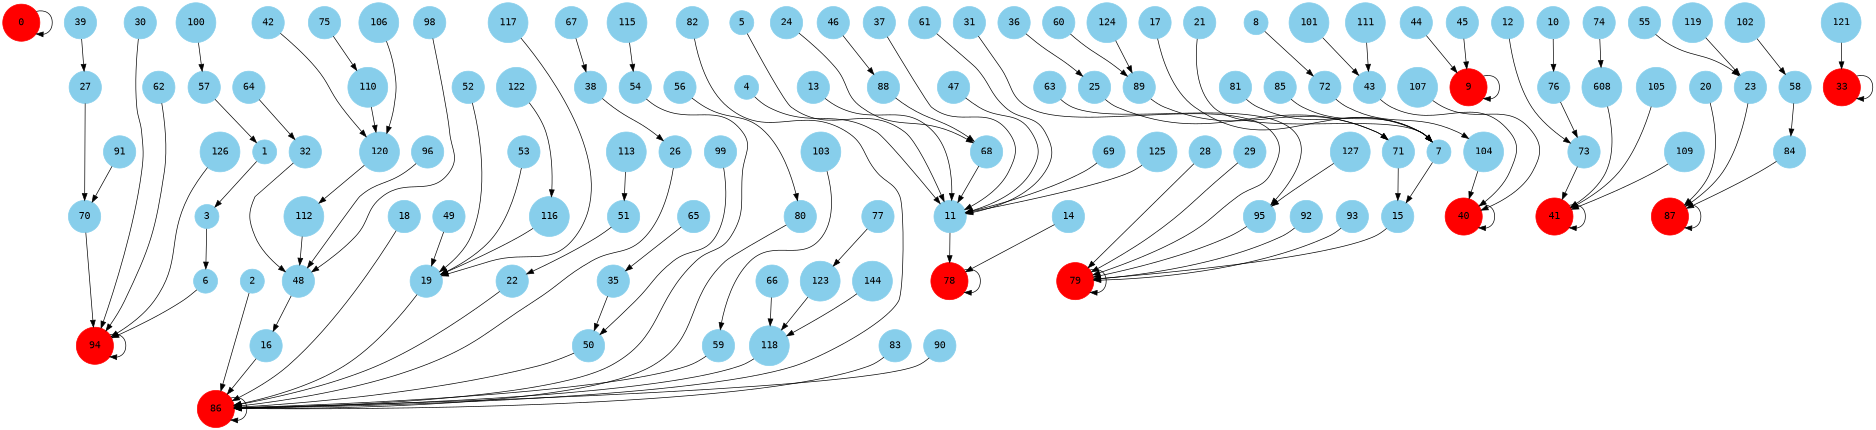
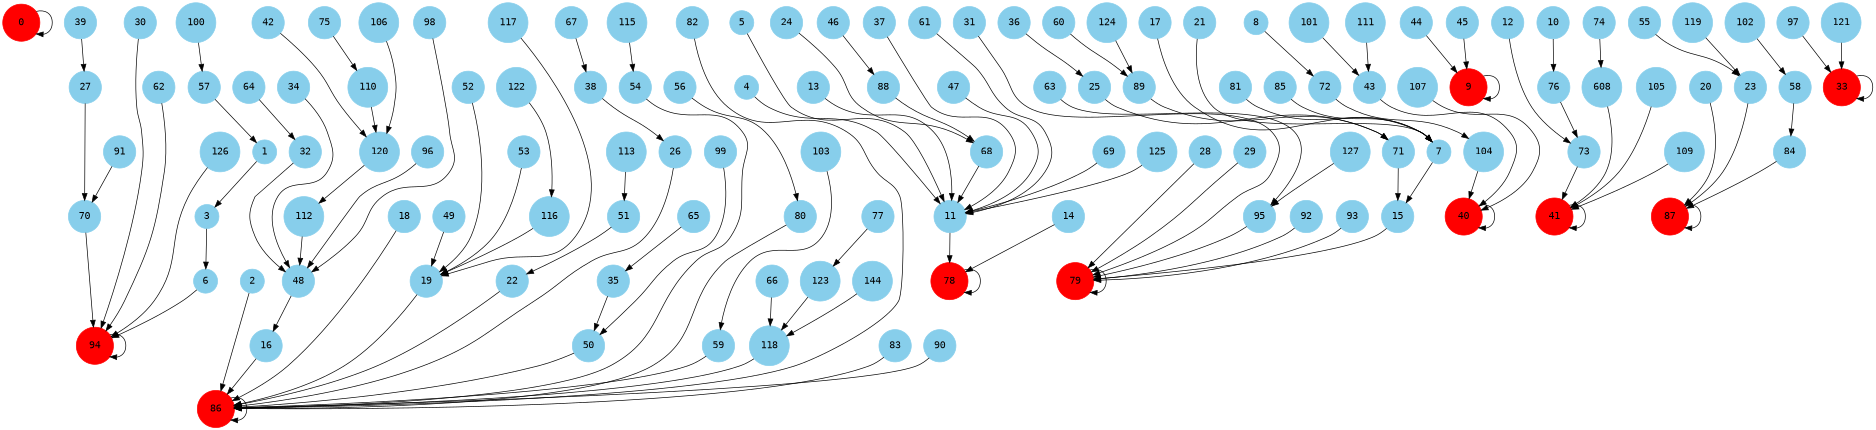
  digraph {
    fontname="DejaVu Sans Mono"
    node [color=skyblue fontname="DejaVu Sans Mono" shape=circle style=filled]
    edge [fontname="DejaVu Sans Mono" weight=0.25]
    n1 [color=red height=.5 label=0 width=.75]
    1 [height=.2 width=.2]
    3 [height=.2 width=.2]
    6 [height=.2 width=.2]
    n5 [color=red height=.5 label=94 width=.75]
    n6 [color=red height=.5 label=86 width=.75]
    2 [height=.2 width=.2]
    4 [height=.2 width=.2]
    11 [height=.2 width=.2]
    n10 [color=red height=.5 label=78 width=.75]
    5 [height=.2 width=.2]
    7 [height=.2 width=.2]
    15 [height=.2 width=.2]
    n14 [color=red height=.5 label=79 width=.75]
    8 [height=.2 width=.2]
    72 [height=.2 width=.2]
    104 [height=.2 width=.2]
    n18 [color=red height=.5 label=40 width=.75]
    n19 [color=red height=.5 label=9 width=.75]
    10 [height=.2 width=.2]
    76 [height=.2 width=.2]
    73 [height=.2 width=.2]
    n23 [color=red height=.5 label=41 width=.75]
    12 [height=.2 width=.2]
    13 [height=.2 width=.2]
    14 [height=.2 width=.2]
    16 [height=.2 width=.2]
    17 [height=.2 width=.2]
    18 [height=.2 width=.2]
    19 [height=.2 width=.2]
    n31 [color=red height=.5 label=87 width=.75]
    20 [height=.2 width=.2]
    21 [height=.2 width=.2]
    22 [height=.2 width=.2]
    23 [height=.2 width=.2]
    24 [height=.2 width=.2]
    68 [height=.2 width=.2]
    25 [height=.2 width=.2]
    71 [height=.2 width=.2]
    26 [height=.2 width=.2]
    27 [height=.2 width=.2]
    70 [height=.2 width=.2]
    28 [height=.2 width=.2]
    29 [height=.2 width=.2]
    30 [height=.2 width=.2]
    31 [height=.2 width=.2]
    32 [height=.2 width=.2]
    48 [height=.2 width=.2]
    n49 [color=red height=.5 label=33 width=.75]
+   34 [height=.2 width=.2]
    35 [height=.2 width=.2]
    50 [height=.2 width=.2]
    36 [height=.2 width=.2]
    37 [height=.2 width=.2]
    38 [height=.2 width=.2]
    39 [height=.2 width=.2]
    42 [height=.2 width=.2]
    120 [height=.2 width=.2]
    112 [height=.2 width=.2]
    43 [height=.2 width=.2]
    44 [height=.2 width=.2]
    45 [height=.2 width=.2]
    46 [height=.2 width=.2]
    88 [height=.2 width=.2]
    47 [height=.2 width=.2]
    49 [height=.2 width=.2]
    51 [height=.2 width=.2]
    52 [height=.2 width=.2]
    53 [height=.2 width=.2]
    54 [height=.2 width=.2]
    55 [height=.2 width=.2]
    56 [height=.2 width=.2]
    80 [height=.2 width=.2]
    57 [height=.2 width=.2]
    58 [height=.2 width=.2]
    84 [height=.2 width=.2]
    59 [height=.2 width=.2]
    60 [height=.2 width=.2]
    89 [height=.2 width=.2]
    61 [height=.2 width=.2]
    62 [height=.2 width=.2]
    63 [height=.2 width=.2]
    95 [height=.2 width=.2]
    64 [height=.2 width=.2]
    65 [height=.2 width=.2]
    66 [height=.2 width=.2]
    118 [height=.2 width=.2]
    67 [height=.2 width=.2]
    69 [height=.2 width=.2]
    74 [height=.2 width=.2]
    n91 [height=.2 label=608 width=.2]
    75 [height=.2 width=.2]
    110 [height=.2 width=.2]
    77 [height=.2 width=.2]
    123 [height=.2 width=.2]
    81 [height=.2 width=.2]
    82 [height=.2 width=.2]
    83 [height=.2 width=.2]
    85 [height=.2 width=.2]
    90 [height=.2 width=.2]
    91 [height=.2 width=.2]
    92 [height=.2 width=.2]
    93 [height=.2 width=.2]
    96 [height=.2 width=.2]
+   97 [height=.2 width=.2]
    98 [height=.2 width=.2]
    99 [height=.2 width=.2]
    100 [height=.2 width=.2]
    101 [height=.2 width=.2]
    102 [height=.2 width=.2]
    103 [height=.2 width=.2]
    105 [height=.2 width=.2]
    106 [height=.2 width=.2]
    107 [height=.2 width=.2]
    109 [height=.2 width=.2]
    111 [height=.2 width=.2]
    113 [height=.2 width=.2]
    n118 [height=.2 label=144 width=.2]
    115 [height=.2 width=.2]
    116 [height=.2 width=.2]
    117 [height=.2 width=.2]
    119 [height=.2 width=.2]
    121 [height=.2 width=.2]
    122 [height=.2 width=.2]
    124 [height=.2 width=.2]
    125 [height=.2 width=.2]
    126 [height=.2 width=.2]
    127 [height=.2 width=.2]
    n1 -> n1
    1 -> 3
    3 -> 6
    6 -> n5
    n5 -> n5
    n6 -> n6
    2 -> n6
    4 -> 11
    11 -> n10
    n10 -> n10
    5 -> 11
    7 -> 15
    15 -> n14
    n14 -> n14
    8 -> 72
    72 -> 104
    104 -> n18
    n18 -> n18
    n19 -> n19
    10 -> 76
    76 -> 73
    73 -> n23
    n23 -> n23
    12 -> 73
    13 -> 11
    14 -> n10
    16 -> n6
    17 -> 7
    18 -> n6
    19 -> n6
    n31 -> n31
    20 -> n31
    21 -> 7
    22 -> n6
    23 -> n31
    24 -> 68
    68 -> 11
    25 -> 71
    71 -> 15
    26 -> n6
    27 -> 70
    70 -> n5
    28 -> n14
    29 -> n14
    30 -> n5
    31 -> n14
    32 -> 48
    48 -> 16
    n49 -> n49
+   34 -> 48
    35 -> 50
    50 -> n6
    36 -> 25
    37 -> 11
    38 -> 26
    39 -> 27
    42 -> 120
    120 -> 112
    112 -> 48
    43 -> n18
    44 -> n19
    45 -> n19
    46 -> 88
    88 -> 68
    47 -> 11
    49 -> 19
    51 -> 22
    52 -> 19
    53 -> 19
    54 -> n6
    55 -> 23
    56 -> 80
    80 -> n6
    57 -> 1
    58 -> 84
    84 -> n31
    59 -> n6
    60 -> 89
    89 -> 71
    61 -> 11
    62 -> n5
    63 -> 95
    95 -> n14
    64 -> 32
    65 -> 35
    66 -> 118
    118 -> n6
    67 -> 38
    69 -> 11
    74 -> n91
    n91 -> n23
    75 -> 110
    110 -> 120
    77 -> 123
    123 -> 118
    81 -> 7
    82 -> n6
    83 -> n6
    85 -> 7
    90 -> n6
    91 -> 70
    92 -> n14
    93 -> n14
    96 -> 48
+   97 -> n49
    98 -> 48
    99 -> 50
    100 -> 57
    101 -> 43
    102 -> 58
    103 -> 59
    105 -> n23
    106 -> 120
    107 -> n18
    109 -> n23
    111 -> 43
    113 -> 51
    n118 -> 118
    115 -> 54
    116 -> 19
    117 -> 19
    119 -> 23
    121 -> n49
    122 -> 116
    124 -> 89
    125 -> 11
    126 -> n5
    127 -> 95
  }
